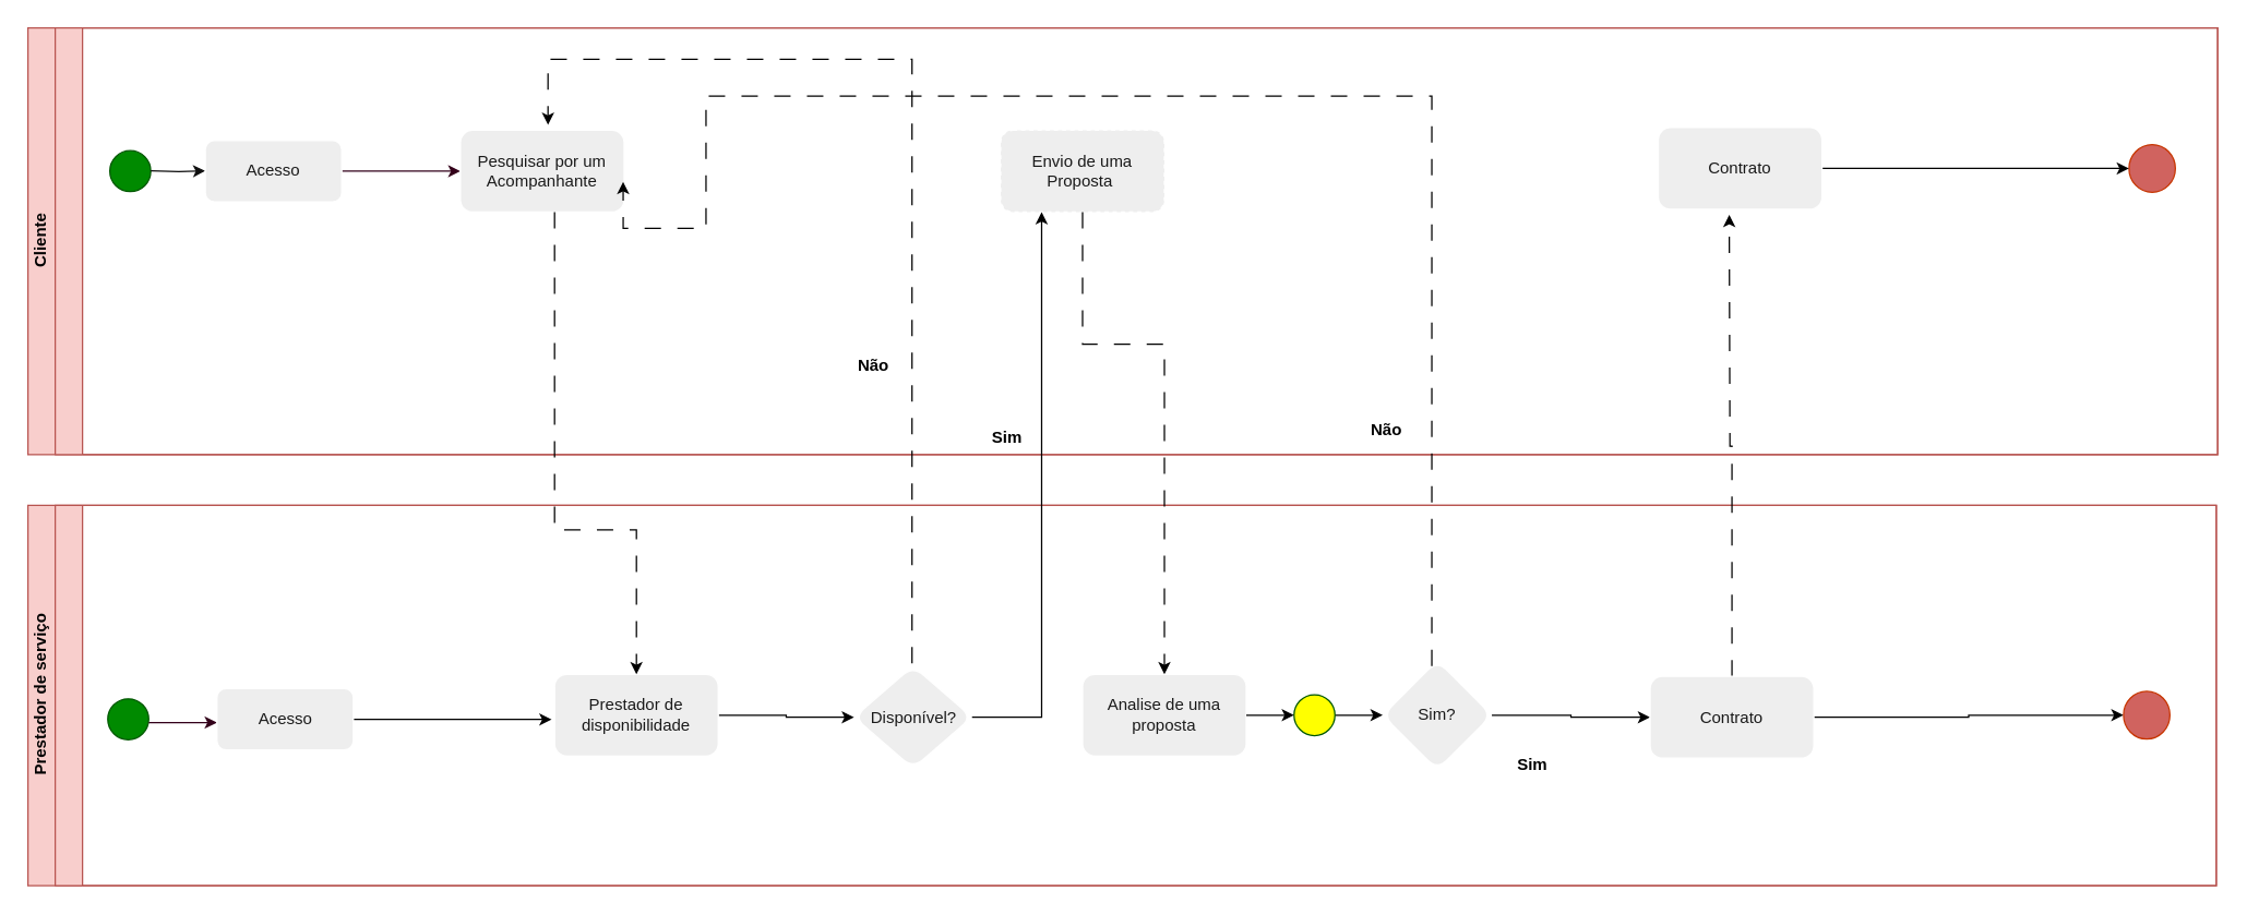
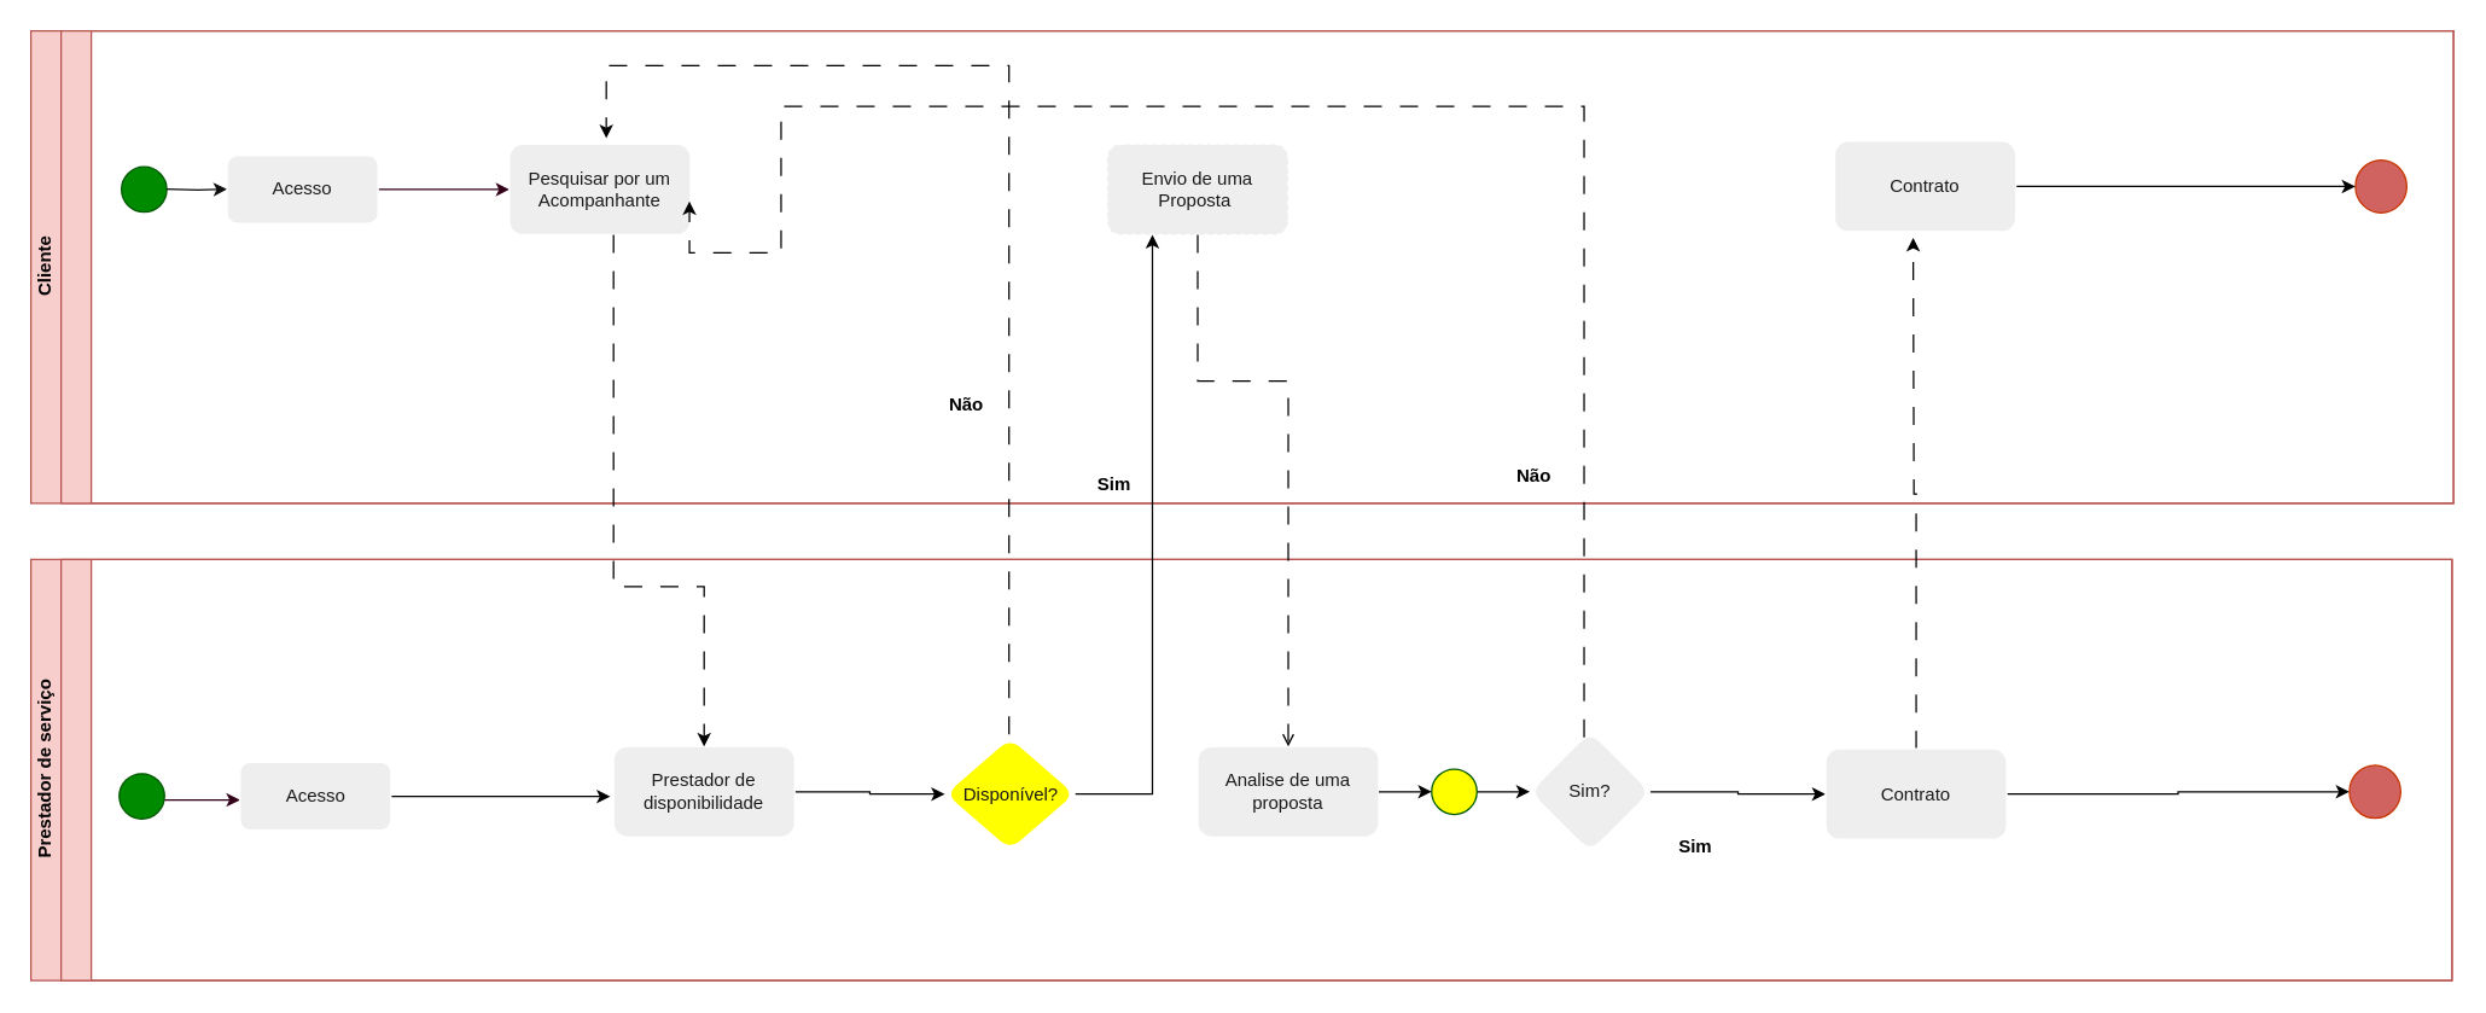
  <mxCell id="0" />
  <mxCell id="1" parent="0" />
  <mxCell id="2" value="Prestador de serviço" style="swimlane;html=1;childLayout=stackLayout;resizeParent=1;resizeParentMax=0;horizontal=0;startSize=20;horizontalStack=0;labelBackgroundColor=none;fillColor=#f8cecc;strokeColor=#b85450;" parent="1" vertex="1"><mxGeometry x="20" y="370" width="1604" height="279" as="geometry" /></mxCell>
  <mxCell id="3" value="&amp;nbsp;&lt;div&gt;&lt;br&gt;&lt;/div&gt;" style="swimlane;html=1;startSize=20;horizontal=0;labelBackgroundColor=none;fillColor=#f8cecc;strokeColor=#b85450;" parent="2" vertex="1"><mxGeometry x="20" width="1584" height="279" as="geometry" /></mxCell>
  <mxCell id="4" value="" style="verticalLabelPosition=bottom;verticalAlign=top;html=1;shape=mxgraph.flowchart.on-page_reference;fillColor=#008a00;strokeColor=#005700;labelBackgroundColor=none;fontColor=#ffffff;" parent="3" vertex="1"><mxGeometry x="38.5" y="142" width="30" height="30" as="geometry" /></mxCell>
  <mxCell id="5" value="" style="edgeStyle=orthogonalEdgeStyle;rounded=0;orthogonalLoop=1;jettySize=auto;html=1;" parent="3" source="19" target="14" edge="1"><mxGeometry relative="1" as="geometry" /></mxCell>
  <mxCell id="6" value="Analise de uma proposta" style="whiteSpace=wrap;html=1;fillColor=#EEEEEE;strokeColor=#FFFFFF;fontColor=#1A1A1A;rounded=1;labelBackgroundColor=none;" parent="3" vertex="1"><mxGeometry x="753" y="124" width="120" height="60" as="geometry" /></mxCell>
  <mxCell id="7" style="edgeStyle=orthogonalEdgeStyle;rounded=0;orthogonalLoop=1;jettySize=auto;html=1;exitX=1;exitY=0.5;exitDx=0;exitDy=0;fontColor=#000000;" parent="3" source="9" edge="1"><mxGeometry relative="1" as="geometry"><mxPoint x="363.833" y="157.167" as="targetPoint" /></mxGeometry></mxCell>
  <mxCell id="8" value="" style="edgeStyle=orthogonalEdgeStyle;rounded=0;orthogonalLoop=1;jettySize=auto;html=1;strokeColor=#33001A;" parent="3" edge="1"><mxGeometry relative="1" as="geometry"><mxPoint x="68.5" y="159.44" as="sourcePoint" /><mxPoint x="118.5" y="159.44" as="targetPoint" /></mxGeometry></mxCell>
  <mxCell id="9" value="Acesso" style="rounded=1;whiteSpace=wrap;html=1;labelBackgroundColor=none;fillColor=#EEEEEE;strokeColor=#FFFFFF;fontColor=#1A1A1A;" parent="3" vertex="1"><mxGeometry x="118.5" y="134.5" width="100" height="45" as="geometry" /></mxCell>
  <mxCell id="10" style="edgeStyle=orthogonalEdgeStyle;rounded=0;orthogonalLoop=1;jettySize=auto;html=1;entryX=0;entryY=0.5;entryDx=0;entryDy=0;fontColor=#000000;" parent="3" source="11" target="12" edge="1"><mxGeometry relative="1" as="geometry" /></mxCell>
  <mxCell id="11" value="Prestador de disponibilidade" style="whiteSpace=wrap;html=1;fillColor=#EEEEEE;strokeColor=#FFFFFF;fontColor=#1A1A1A;rounded=1;labelBackgroundColor=none;" parent="3" vertex="1"><mxGeometry x="366" y="124" width="120" height="60" as="geometry" /></mxCell>
- <mxCell id="12" value="Disponível?" style="rhombus;whiteSpace=wrap;html=1;fillColor=#EEEEEE;strokeColor=#FFFFFF;fontColor=#1A1A1A;rounded=1;labelBackgroundColor=none;" parent="3" vertex="1"><mxGeometry x="585.5" y="118" width="86.5" height="75" as="geometry" /></mxCell>
+ <mxCell id="12" value="Disponível?" style="rhombus;whiteSpace=wrap;html=1;fillColor=#ffff00;strokeColor=#FFFFFF;fontColor=#1A1A1A;rounded=1;labelBackgroundColor=none;" parent="3" vertex="1"><mxGeometry x="585.5" y="118" width="86.5" height="75" as="geometry" /></mxCell>
  <mxCell id="13" value="" style="edgeStyle=orthogonalEdgeStyle;rounded=0;orthogonalLoop=1;jettySize=auto;html=1;" parent="3" source="14" target="17" edge="1"><mxGeometry relative="1" as="geometry" /></mxCell>
  <mxCell id="14" value="Sim?" style="rhombus;whiteSpace=wrap;html=1;fillColor=#EEEEEE;strokeColor=#FFFFFF;fontColor=#1A1A1A;rounded=1;labelBackgroundColor=none;" parent="3" vertex="1"><mxGeometry x="973" y="114" width="80" height="80" as="geometry" /></mxCell>
  <mxCell id="15" style="edgeStyle=orthogonalEdgeStyle;rounded=0;orthogonalLoop=1;jettySize=auto;html=1;dashed=1;dashPattern=12 12;" parent="3" source="17" edge="1"><mxGeometry relative="1" as="geometry"><mxPoint x="1227" y="-213" as="targetPoint" /></mxGeometry></mxCell>
  <mxCell id="16" style="edgeStyle=orthogonalEdgeStyle;rounded=0;orthogonalLoop=1;jettySize=auto;html=1;entryX=0;entryY=0.5;entryDx=0;entryDy=0;" edge="1" parent="3" source="17" target="22"><mxGeometry relative="1" as="geometry"><mxPoint x="1506" y="153" as="targetPoint" /></mxGeometry></mxCell>
  <mxCell id="17" value="Contrato" style="whiteSpace=wrap;html=1;fillColor=#EEEEEE;strokeColor=#FFFFFF;fontColor=#1A1A1A;rounded=1;labelBackgroundColor=none;" parent="3" vertex="1"><mxGeometry x="1169" y="125.5" width="120" height="60" as="geometry" /></mxCell>
  <mxCell id="18" value="Sim" style="text;html=1;align=center;verticalAlign=middle;whiteSpace=wrap;rounded=0;fontStyle=1" parent="3" vertex="1"><mxGeometry x="1053" y="177" width="60" height="27" as="geometry" /></mxCell>
  <mxCell id="19" value="" style="verticalLabelPosition=bottom;verticalAlign=top;html=1;shape=mxgraph.flowchart.on-page_reference;fillColor=#FFFF00;strokeColor=#005700;labelBackgroundColor=none;fontColor=#ffffff;" parent="3" vertex="1"><mxGeometry x="908" y="139" width="30" height="30" as="geometry" /></mxCell>
  <mxCell id="20" value="" style="edgeStyle=orthogonalEdgeStyle;rounded=0;orthogonalLoop=1;jettySize=auto;html=1;" parent="3" source="6" target="19" edge="1"><mxGeometry relative="1" as="geometry"><mxPoint x="937" y="511" as="sourcePoint" /><mxPoint x="1037" y="511" as="targetPoint" /></mxGeometry></mxCell>
  <mxCell id="21" style="edgeStyle=orthogonalEdgeStyle;rounded=0;orthogonalLoop=1;jettySize=auto;html=1;exitX=0;exitY=0.5;exitDx=0;exitDy=0;" edge="1" parent="3" source="22"><mxGeometry relative="1" as="geometry"><mxPoint x="1515.714" y="154.143" as="targetPoint" /></mxGeometry></mxCell>
  <mxCell id="22" value="" style="ellipse;whiteSpace=wrap;html=1;fillColor=#d0635f;strokeColor=#C73500;fontColor=#000000;rounded=1;labelBackgroundColor=none;" vertex="1" parent="3"><mxGeometry x="1516" y="136.5" width="34" height="35" as="geometry" /></mxCell>
  <mxCell id="23" value="Cliente" style="swimlane;html=1;childLayout=stackLayout;resizeParent=1;resizeParentMax=0;horizontal=0;startSize=20;horizontalStack=0;labelBackgroundColor=none;fillColor=#f8cecc;strokeColor=#b85450;" parent="1" vertex="1"><mxGeometry x="20" y="20" width="1605" height="313" as="geometry" /></mxCell>
  <mxCell id="24" value="&amp;nbsp;&lt;div&gt;&lt;br&gt;&lt;/div&gt;" style="swimlane;html=1;startSize=20;horizontal=0;labelBackgroundColor=none;fillColor=#f8cecc;strokeColor=#b85450;" parent="23" vertex="1"><mxGeometry x="20" width="1585" height="313" as="geometry" /></mxCell>
  <mxCell id="25" value="" style="verticalLabelPosition=bottom;verticalAlign=top;html=1;shape=mxgraph.flowchart.on-page_reference;fillColor=#008a00;strokeColor=#005700;labelBackgroundColor=none;fontColor=#ffffff;" parent="24" vertex="1"><mxGeometry x="40" y="90" width="30" height="30" as="geometry" /></mxCell>
  <mxCell id="26" value="" style="edgeStyle=orthogonalEdgeStyle;rounded=0;orthogonalLoop=1;jettySize=auto;html=1;strokeColor=#33001A;fontColor=#000000;" parent="24" source="28" target="29" edge="1"><mxGeometry relative="1" as="geometry" /></mxCell>
  <mxCell id="27" value="" style="edgeStyle=orthogonalEdgeStyle;rounded=0;orthogonalLoop=1;jettySize=auto;html=1;strokeColor=#0F0F0F;" parent="24" edge="1"><mxGeometry relative="1" as="geometry"><mxPoint x="70" y="104.75" as="sourcePoint" /><mxPoint x="110" y="104.75" as="targetPoint" /></mxGeometry></mxCell>
  <mxCell id="28" value="Acesso" style="rounded=1;whiteSpace=wrap;html=1;labelBackgroundColor=none;fillColor=#EEEEEE;strokeColor=#FFFFFF;fontColor=#1A1A1A;" parent="24" vertex="1"><mxGeometry x="110" y="82.5" width="100" height="45" as="geometry" /></mxCell>
  <mxCell id="29" value="Pesquisar por um Acompanhante" style="whiteSpace=wrap;html=1;fillColor=#EEEEEE;strokeColor=#FFFFFF;fontColor=#1A1A1A;rounded=1;labelBackgroundColor=none;" parent="24" vertex="1"><mxGeometry x="297" y="75" width="120" height="60" as="geometry" /></mxCell>
  <mxCell id="30" value="Envio de uma Proposta&amp;nbsp;" style="whiteSpace=wrap;html=1;fillColor=#EEEEEE;strokeColor=#FFFFFF;fontColor=#1A1A1A;rounded=1;labelBackgroundColor=none;dashed=1;" parent="24" vertex="1"><mxGeometry x="693" y="75" width="120" height="60" as="geometry" /></mxCell>
  <mxCell id="31" value="Não" style="text;html=1;align=center;verticalAlign=middle;whiteSpace=wrap;rounded=0;fontStyle=1;fontColor=#000000;" parent="24" vertex="1"><mxGeometry x="570" y="234" width="60" height="27" as="geometry" /></mxCell>
  <mxCell id="32" value="" style="ellipse;whiteSpace=wrap;html=1;fillColor=#d0635f;strokeColor=#C73500;fontColor=#000000;rounded=1;labelBackgroundColor=none;" parent="24" vertex="1"><mxGeometry x="1520" y="85.5" width="34" height="35" as="geometry" /></mxCell>
  <mxCell id="33" value="" style="edgeStyle=orthogonalEdgeStyle;rounded=0;orthogonalLoop=1;jettySize=auto;html=1;entryX=0;entryY=0.5;entryDx=0;entryDy=0;" parent="24" source="34" target="32" edge="1"><mxGeometry relative="1" as="geometry"><mxPoint x="1480" y="105" as="targetPoint" /></mxGeometry></mxCell>
  <mxCell id="34" value="Contrato" style="whiteSpace=wrap;html=1;fillColor=#EEEEEE;strokeColor=#FFFFFF;fontColor=#1A1A1A;rounded=1;labelBackgroundColor=none;" parent="24" vertex="1"><mxGeometry x="1175" y="73" width="120" height="60" as="geometry" /></mxCell>
  <mxCell id="35" style="edgeStyle=orthogonalEdgeStyle;rounded=0;orthogonalLoop=1;jettySize=auto;html=1;dashed=1;dashPattern=12 12;fontColor=#000000;" parent="24" edge="1"><mxGeometry relative="1" as="geometry"><Array as="points"><mxPoint x="623.01" y="23" /><mxPoint x="357.01" y="23" /></Array><mxPoint x="628" y="466" as="sourcePoint" /><mxPoint x="361.19" y="71" as="targetPoint" /></mxGeometry></mxCell>
  <mxCell id="36" style="edgeStyle=orthogonalEdgeStyle;rounded=0;orthogonalLoop=1;jettySize=auto;html=1;entryX=0.25;entryY=1;entryDx=0;entryDy=0;dashed=0;dashPattern=12 12;fontColor=#000000;" parent="1" source="12" target="30" edge="1"><mxGeometry relative="1" as="geometry" /></mxCell>
  <mxCell id="37" style="edgeStyle=orthogonalEdgeStyle;rounded=0;orthogonalLoop=1;jettySize=auto;html=1;entryX=0.5;entryY=0;entryDx=0;entryDy=0;dashed=1;dashPattern=12 12;fontColor=#000000;" parent="1" source="29" target="11" edge="1"><mxGeometry relative="1" as="geometry"><Array as="points"><mxPoint x="406" y="388" /><mxPoint x="466" y="388" /></Array></mxGeometry></mxCell>
  <mxCell id="38" style="edgeStyle=orthogonalEdgeStyle;rounded=0;orthogonalLoop=1;jettySize=auto;html=1;entryX=0.994;entryY=0.631;entryDx=0;entryDy=0;entryPerimeter=0;dashed=1;dashPattern=12 12;fontColor=#000000;" parent="1" source="14" target="29" edge="1"><mxGeometry relative="1" as="geometry"><Array as="points"><mxPoint x="1049" y="70" /><mxPoint x="517" y="70" /><mxPoint x="517" y="167" /><mxPoint x="456" y="167" /></Array></mxGeometry></mxCell>
  <mxCell id="39" value="Não" style="text;html=1;align=center;verticalAlign=middle;whiteSpace=wrap;rounded=0;fontStyle=1" parent="1" vertex="1"><mxGeometry x="986" y="301" width="60" height="27" as="geometry" /></mxCell>
  <mxCell id="40" value="Sim" style="text;html=1;align=center;verticalAlign=middle;whiteSpace=wrap;rounded=0;fontStyle=1;fontColor=#000000;" parent="1" vertex="1"><mxGeometry x="708" y="307" width="60" height="27" as="geometry" /></mxCell>
- <mxCell id="41" style="edgeStyle=orthogonalEdgeStyle;rounded=0;orthogonalLoop=1;jettySize=auto;html=1;dashed=1;dashPattern=12 12;fontColor=#000000;entryX=0.5;entryY=0;entryDx=0;entryDy=0;" parent="1" source="30" edge="1" target="6"><mxGeometry relative="1" as="geometry"><mxPoint x="842" y="481" as="targetPoint" /><Array as="points"><mxPoint x="793" y="252" /><mxPoint x="853" y="252" /></Array></mxGeometry></mxCell>
+ <mxCell id="41" style="edgeStyle=orthogonalEdgeStyle;rounded=0;orthogonalLoop=1;jettySize=auto;html=1;dashed=1;dashPattern=12 12;fontColor=#000000;entryX=0.5;entryY=0;entryDx=0;entryDy=0;endArrow=open;" parent="1" source="30" edge="1" target="6"><mxGeometry relative="1" as="geometry"><mxPoint x="842" y="481" as="targetPoint" /><Array as="points"><mxPoint x="793" y="252" /><mxPoint x="853" y="252" /></Array></mxGeometry></mxCell>
